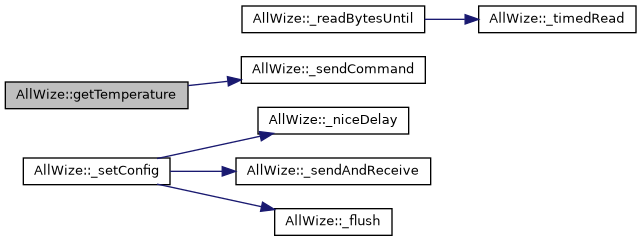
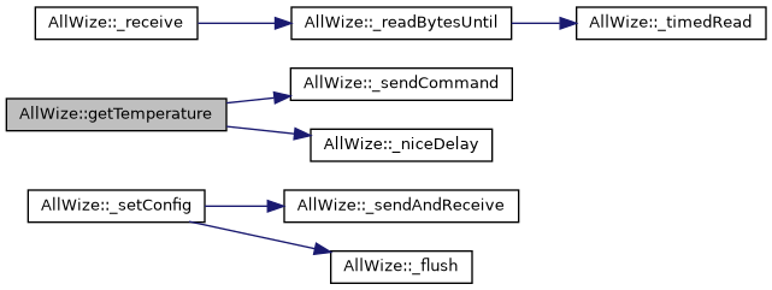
  digraph {
    rankdir=LR
    node [color=black fillcolor=white fontname=Helvetica fontsize=10 shape=record style=filled]
    edge [color=midnightblue fontname=Helvetica fontsize=10 labelfontname=Helvetica labelfontsize=10 style=solid]
    n1 [fillcolor=grey75 fontcolor=black height=0.2 label="AllWize::getTemperature" width=0.4]
    n2 [height=0.2 label="AllWize::_sendCommand" width=0.4]
    n3 [height=0.2 label="AllWize::_sendAndReceive" width=0.4]
    n4 [height=0.2 label="AllWize::_setConfig" width=0.4]
    n5 [height=0.2 label="AllWize::_flush" width=0.4]
    n6 [height=0.2 label="AllWize::_niceDelay" width=0.4]
+   n7 [height=0.2 label="AllWize::_receive" width=0.4]
    n8 [height=0.2 label="AllWize::_readBytesUntil" width=0.4]
    n9 [height=0.2 label="AllWize::_timedRead" width=0.4]
    n1 -> n2
    n4 -> n3
    n4 -> n5
-   n4 -> n6
+   n1 -> n6
+   n7 -> n8
    n8 -> n9
  }
